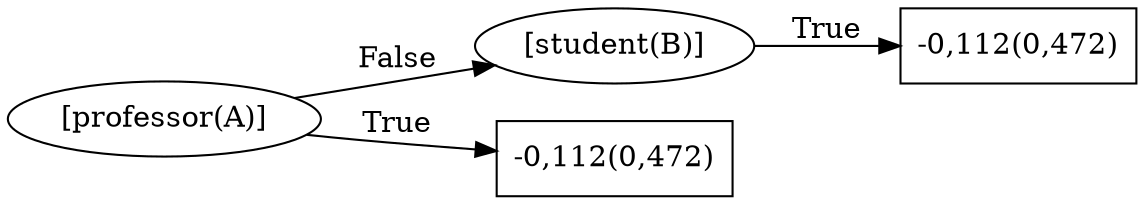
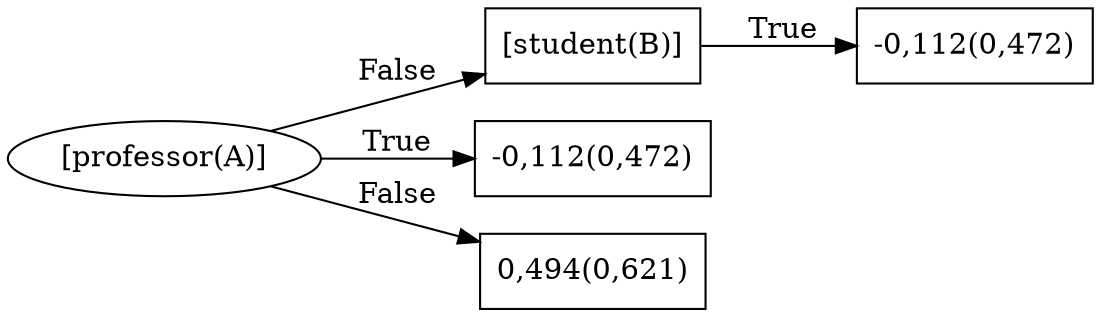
  digraph {
    rankdir=LR
    node [shape=box]
-   n1 [label="[student(B)]" shape=""]
+   n1 [label="[student(B)]"]
    n2 [label="-0,112(0,472)"]
    n3 [label="[professor(A)]" shape=""]
    n4 [label="-0,112(0,472)"]
+   n5 [label="0,494(0,621)"]
    n1 -> n2 [label=True]
    n3 -> n1 [label=False]
    n3 -> n4 [label=True]
+   n3 -> n5 [label=False]
  }
